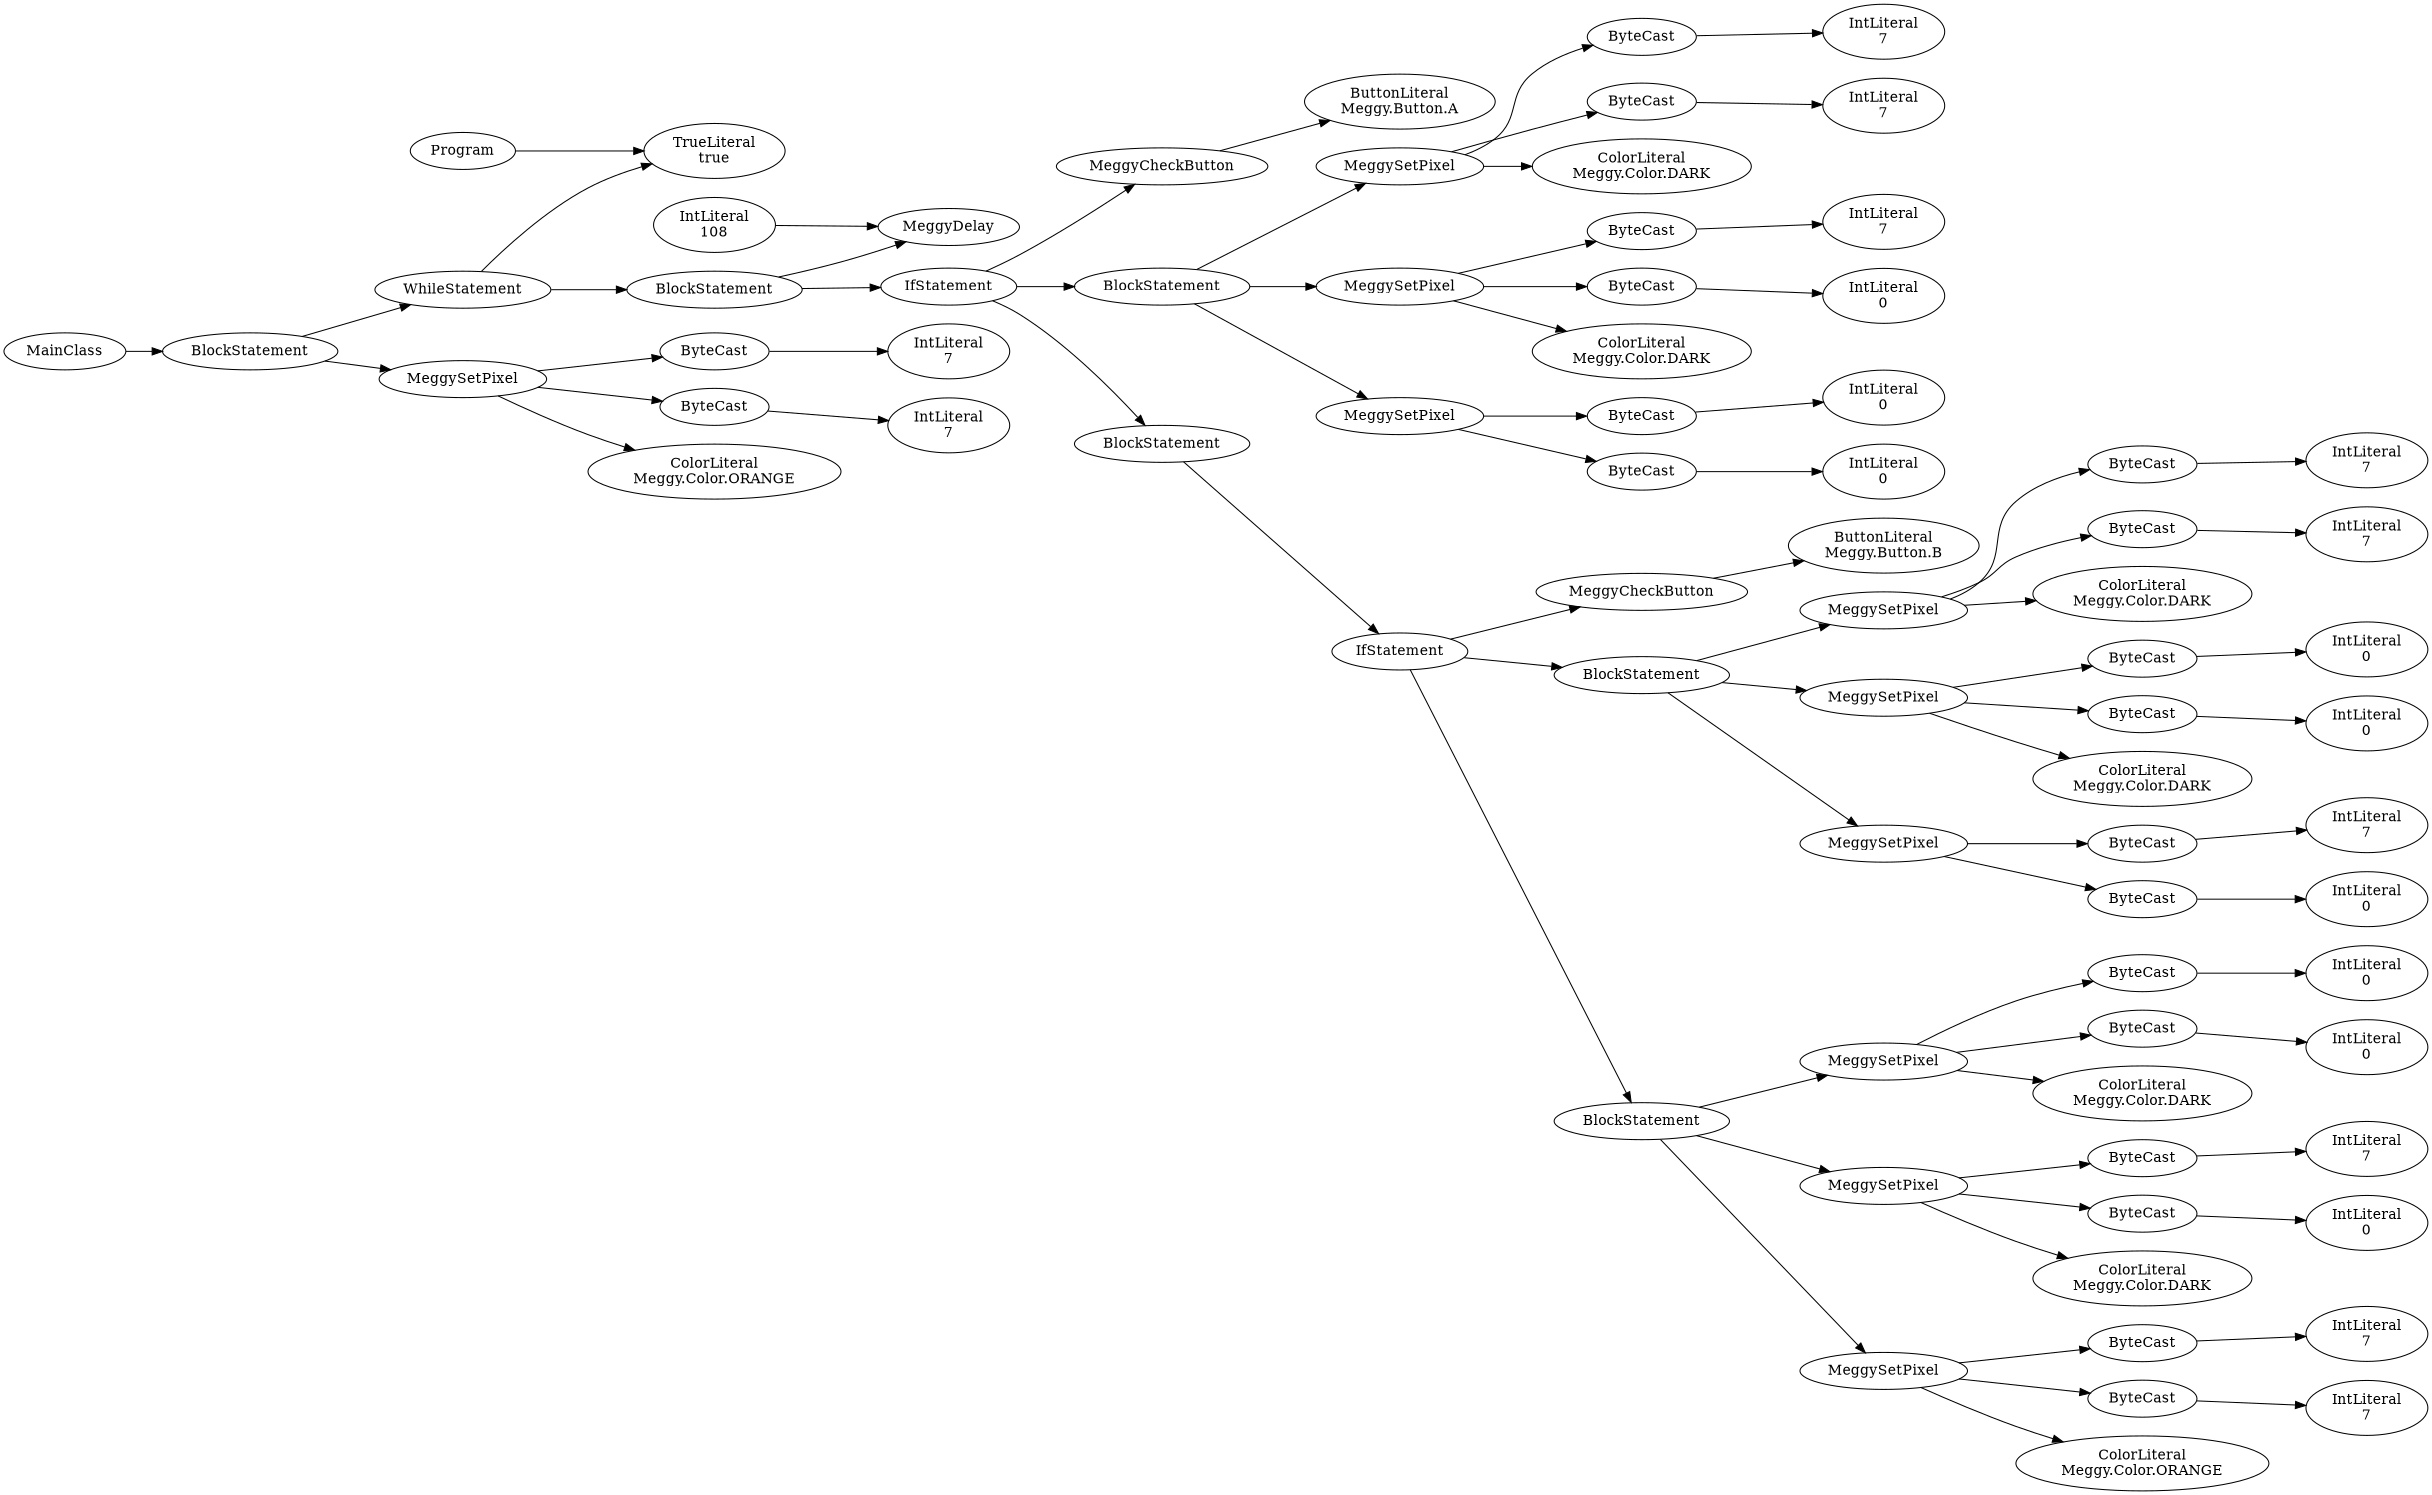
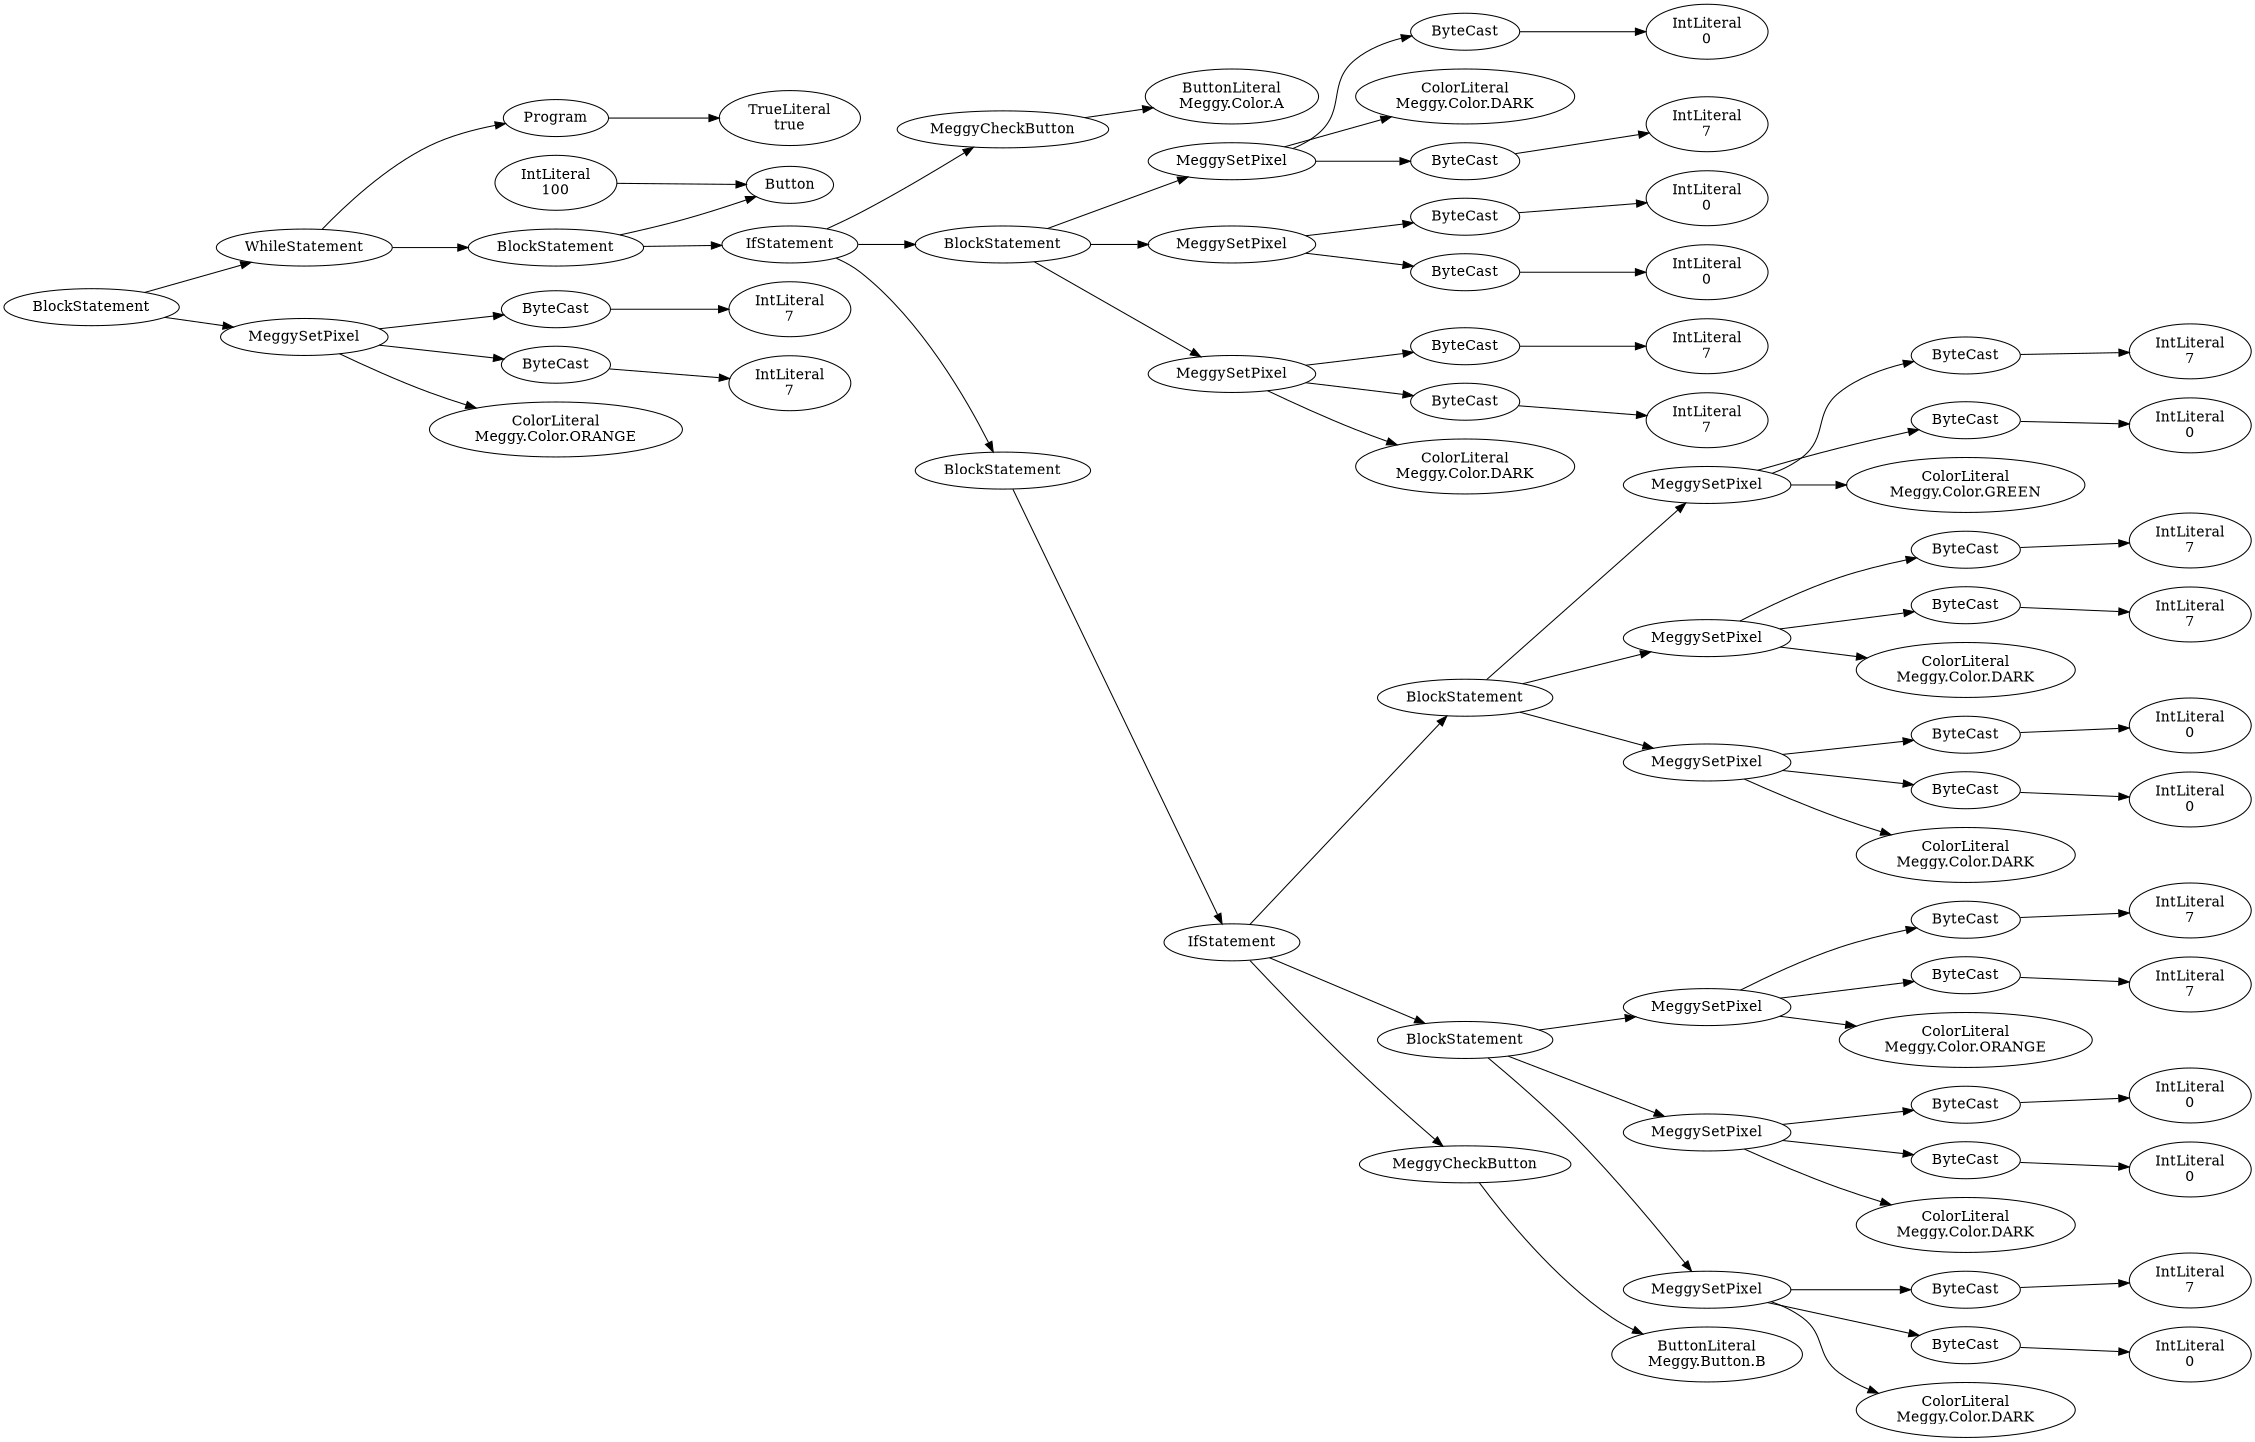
  digraph {
    rankdir=LR
    n1 [label=Program]
    n2 [label="TrueLiteral\ntrue"]
-   n3 [label=MainClass]
    n4 [label=BlockStatement]
    n5 [label=WhileStatement]
    n6 [label=MeggySetPixel]
    n7 [label=BlockStatement]
    n8 [label=ByteCast]
    n9 [label=ByteCast]
    n10 [label="ColorLiteral\nMeggy.Color.ORANGE"]
-   n11 [label=MeggyDelay]
+   n11 [label=Button]
    n12 [label=IfStatement]
    n13 [label=MeggyCheckButton]
    n14 [label=BlockStatement]
    n15 [label=BlockStatement]
-   n16 [label="IntLiteral\n108"]
-   n17 [label="ButtonLiteral\nMeggy.Button.A"]
+   n16 [label="IntLiteral\n100"]
+   n17 [label="ButtonLiteral\nMeggy.Color.A"]
    n18 [label=MeggySetPixel]
    n19 [label=MeggySetPixel]
    n20 [label=MeggySetPixel]
    n21 [label=IfStatement]
    n22 [label=ByteCast]
    n23 [label=ByteCast]
    n24 [label="ColorLiteral\nMeggy.Color.DARK"]
    n25 [label=ByteCast]
    n26 [label=ByteCast]
    n27 [label="ColorLiteral\nMeggy.Color.DARK"]
    n28 [label=ByteCast]
    n29 [label=ByteCast]
    n30 [label="IntLiteral\n7"]
    n31 [label="IntLiteral\n7"]
    n32 [label="IntLiteral\n7"]
    n33 [label="IntLiteral\n0"]
    n34 [label="IntLiteral\n0"]
    n35 [label="IntLiteral\n0"]
    n36 [label=MeggyCheckButton]
    n37 [label=BlockStatement]
    n38 [label=BlockStatement]
    n39 [label="ButtonLiteral\nMeggy.Button.B"]
    n40 [label=MeggySetPixel]
    n41 [label=MeggySetPixel]
    n42 [label=MeggySetPixel]
    n43 [label=MeggySetPixel]
    n44 [label=MeggySetPixel]
    n45 [label=MeggySetPixel]
    n46 [label=ByteCast]
    n47 [label=ByteCast]
    n48 [label="ColorLiteral\nMeggy.Color.DARK"]
    n49 [label=ByteCast]
    n50 [label=ByteCast]
    n51 [label="ColorLiteral\nMeggy.Color.DARK"]
    n52 [label=ByteCast]
    n53 [label=ByteCast]
+   n54 [label="ColorLiteral\nMeggy.Color.GREEN"]
    n55 [label="IntLiteral\n7"]
    n56 [label="IntLiteral\n7"]
    n57 [label="IntLiteral\n0"]
    n58 [label="IntLiteral\n0"]
    n59 [label="IntLiteral\n7"]
    n60 [label="IntLiteral\n0"]
    n61 [label=ByteCast]
    n62 [label=ByteCast]
    n63 [label="ColorLiteral\nMeggy.Color.DARK"]
    n64 [label=ByteCast]
    n65 [label=ByteCast]
    n66 [label="ColorLiteral\nMeggy.Color.DARK"]
    n67 [label=ByteCast]
    n68 [label=ByteCast]
    n69 [label="ColorLiteral\nMeggy.Color.ORANGE"]
    n70 [label="IntLiteral\n0"]
    n71 [label="IntLiteral\n0"]
    n72 [label="IntLiteral\n7"]
    n73 [label="IntLiteral\n0"]
    n74 [label="IntLiteral\n7"]
    n75 [label="IntLiteral\n7"]
    n76 [label="IntLiteral\n7"]
    n77 [label="IntLiteral\n7"]
    n1 -> n2
-   n3 -> n4
    n4 -> n5
    n4 -> n6
-   n5 -> n2
+   n5 -> n1
    n5 -> n7
    n6 -> n8
    n6 -> n9
    n6 -> n10
    n7 -> n11
    n7 -> n12
    n8 -> n76
    n9 -> n77
    n12 -> n13
    n12 -> n14
    n12 -> n15
    n13 -> n17
    n14 -> n18
    n14 -> n19
    n14 -> n20
    n15 -> n21
    n16 -> n11
    n18 -> n22
    n18 -> n23
    n18 -> n24
    n19 -> n25
    n19 -> n26
    n19 -> n27
    n20 -> n28
    n20 -> n29
    n21 -> n36
    n21 -> n37
    n21 -> n38
    n22 -> n30
    n23 -> n31
    n25 -> n32
    n26 -> n33
    n28 -> n34
    n29 -> n35
    n36 -> n39
    n37 -> n40
    n37 -> n41
    n37 -> n42
    n38 -> n43
    n38 -> n44
    n38 -> n45
    n40 -> n46
    n40 -> n47
    n40 -> n48
    n41 -> n49
    n41 -> n50
    n41 -> n51
    n42 -> n52
    n42 -> n53
+   n42 -> n54
    n43 -> n61
    n43 -> n62
    n43 -> n63
    n44 -> n64
    n44 -> n65
    n44 -> n66
    n45 -> n67
    n45 -> n68
    n45 -> n69
    n46 -> n55
    n47 -> n56
    n49 -> n57
    n50 -> n58
    n52 -> n59
    n53 -> n60
    n61 -> n70
    n62 -> n71
    n64 -> n72
    n65 -> n73
    n67 -> n74
    n68 -> n75
  }
